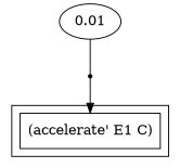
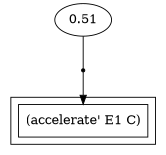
  digraph {
    rankdir=TB
    n1 [label="(accelerate' E1 C)" shape=box]
-   n2 [label=0.01]
+   n2 [label=0.51]
    r0 [shape=point]
    subgraph cluster_1 {
      n1
    }
    n2 -> r0 [arrowhead=none]
    r0 -> n1
  }
